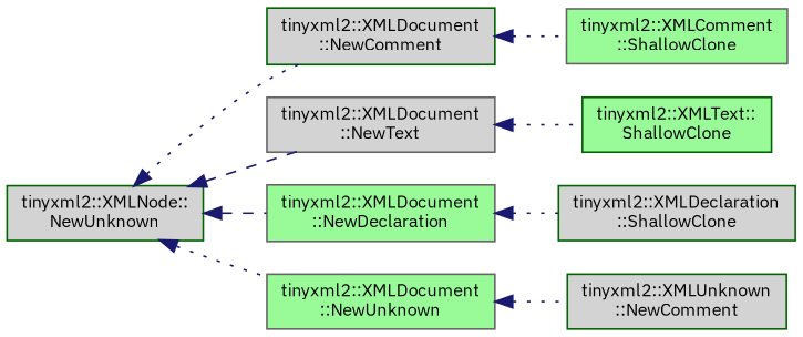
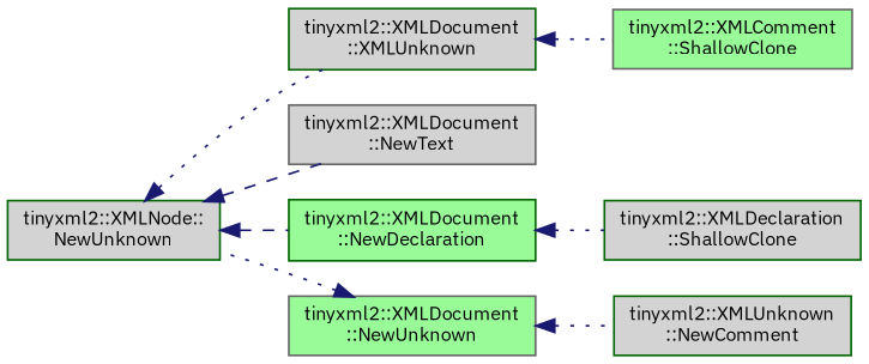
  digraph {
    fontname="IBM Plex Sans"
    rankdir=LR
    node [color=darkgreen fillcolor=lightgrey fontname="IBM Plex Sans" fontsize=10 shape=record style=filled]
    edge [color=midnightblue dir=back fontname="IBM Plex Sans" fontsize=10 labelfontname=Helvetica labelfontsize=10 style=dotted]
    n1 [fontcolor=black height=0.2 label="tinyxml2::XMLNode::\lNewUnknown" width=0.4]
-   n2 [height=0.2 label="tinyxml2::XMLDocument\l::NewComment" width=0.4]
+   n2 [height=0.2 label="tinyxml2::XMLDocument\l::XMLUnknown" width=0.4]
    n3 [color=gray40 height=0.2 label="tinyxml2::XMLDocument\l::NewText" width=0.4]
-   n4 [color=gray40 fillcolor=palegreen height=0.2 label="tinyxml2::XMLDocument\l::NewDeclaration" width=0.4]
+   n4 [fillcolor=palegreen height=0.2 label="tinyxml2::XMLDocument\l::NewDeclaration" width=0.4]
    n5 [color=gray40 fillcolor=palegreen height=0.2 label="tinyxml2::XMLDocument\l::NewUnknown" width=0.4]
    n6 [color=gray40 fillcolor=palegreen height=0.2 label="tinyxml2::XMLComment\l::ShallowClone" width=0.4]
-   n7 [fillcolor=palegreen height=0.2 label="tinyxml2::XMLText::\lShallowClone" width=0.4]
    n8 [height=0.2 label="tinyxml2::XMLDeclaration\l::ShallowClone" width=0.4]
    n9 [height=0.2 label="tinyxml2::XMLUnknown\l::NewComment" width=0.4]
    n1 -> n2
    n1 -> n3 [style=dashed]
    n1 -> n4 [style=dashed]
-   n1 -> n5
+   n5 -> n1
    n2 -> n6
-   n3 -> n7
    n4 -> n8
    n5 -> n9
  }
